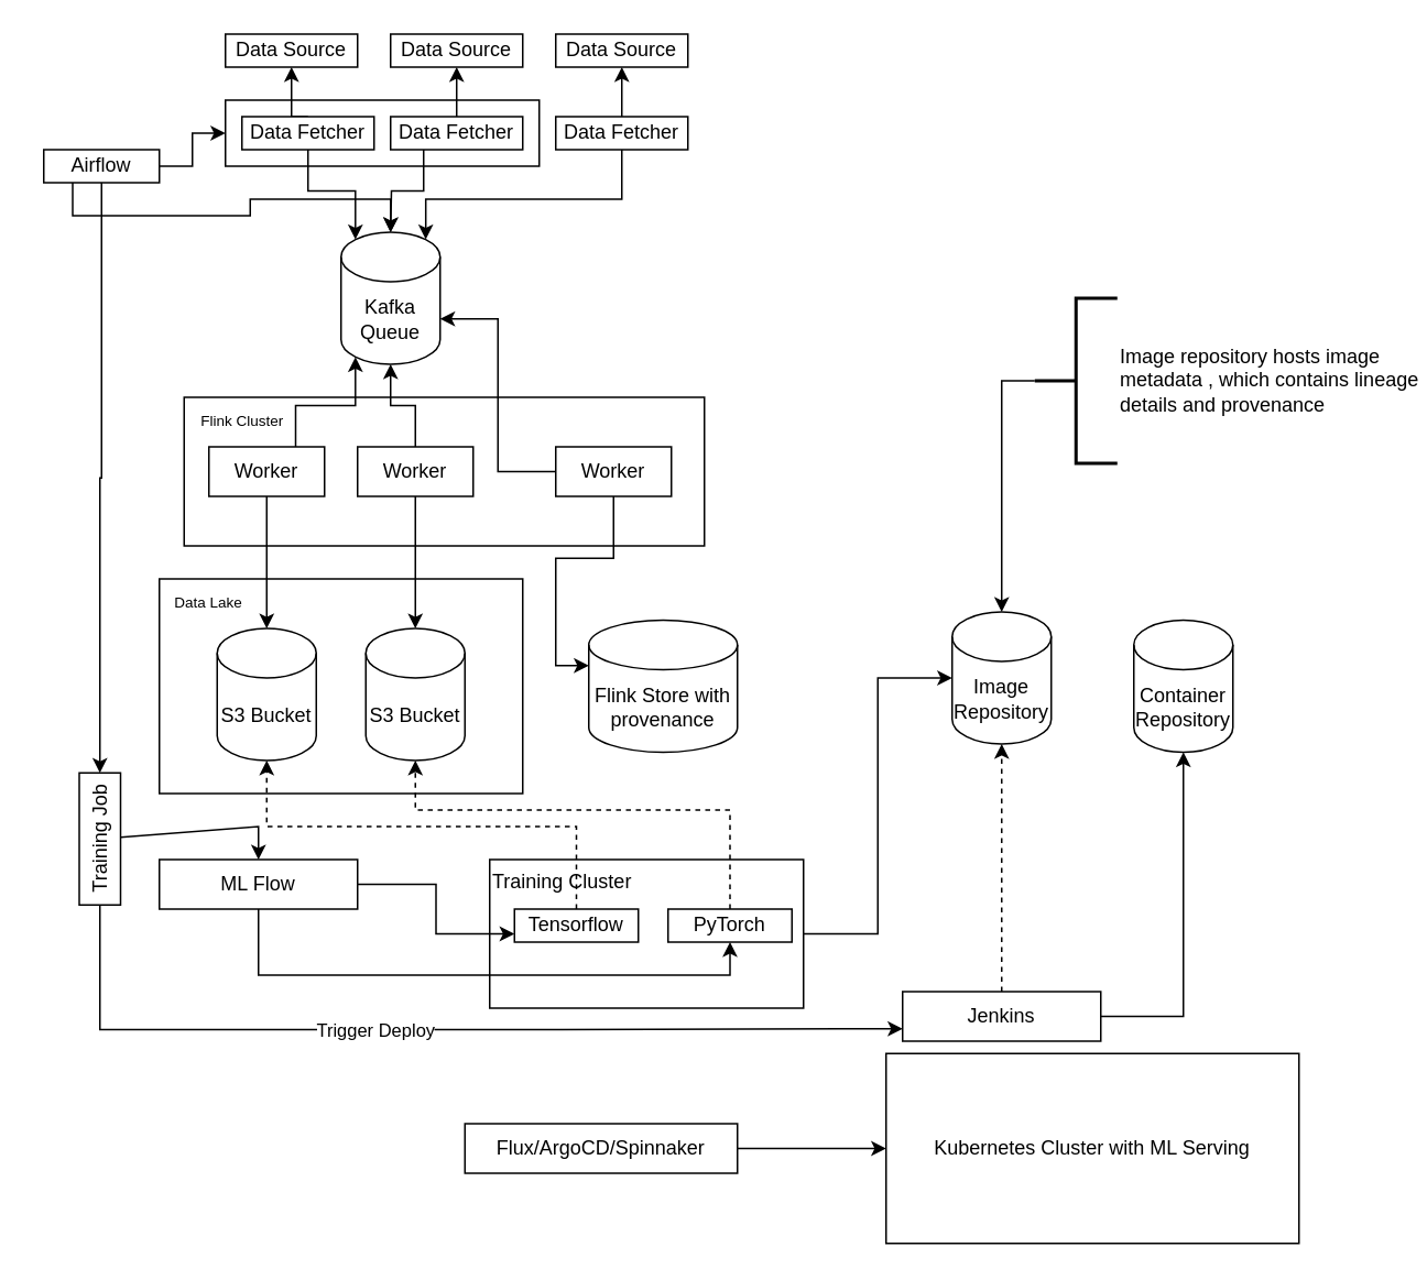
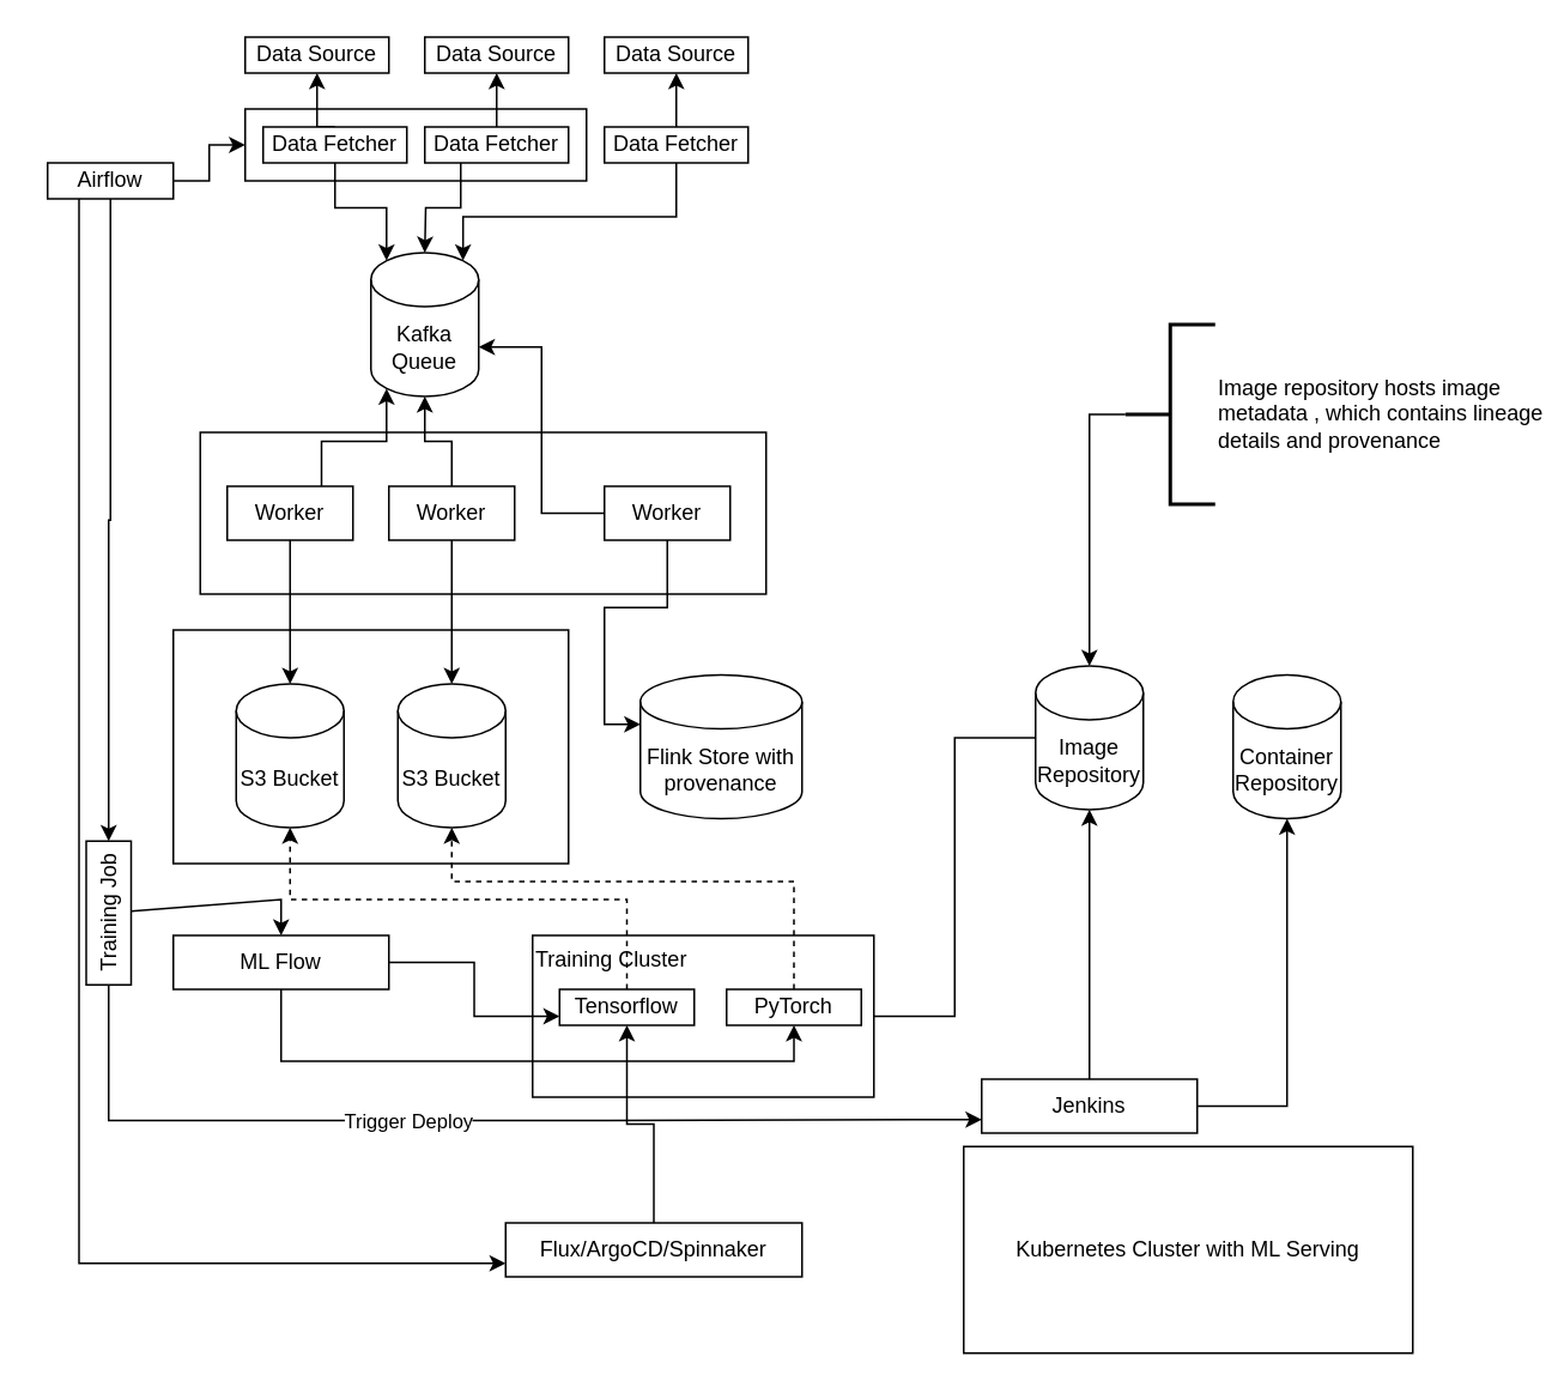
  <mxCell id="0" />
  <mxCell id="1" parent="0" />
  <mxCell id="2" value="Data Source" style="rounded=0;whiteSpace=wrap;html=1;" vertex="1" parent="1"><mxGeometry x="136" y="20" width="80" height="20" as="geometry" /></mxCell>
  <mxCell id="3" value="Data Source" style="rounded=0;whiteSpace=wrap;html=1;" vertex="1" parent="1"><mxGeometry x="236" y="20" width="80" height="20" as="geometry" /></mxCell>
  <mxCell id="4" value="Data Source" style="rounded=0;whiteSpace=wrap;html=1;" vertex="1" parent="1"><mxGeometry x="336" y="20" width="80" height="20" as="geometry" /></mxCell>
  <mxCell id="5" style="edgeStyle=orthogonalEdgeStyle;rounded=0;orthogonalLoop=1;jettySize=auto;html=1;entryX=0;entryY=0.5;entryDx=0;entryDy=0;" edge="1" parent="1" source="8" target="9"><mxGeometry relative="1" as="geometry" /></mxCell>
  <mxCell id="6" style="edgeStyle=orthogonalEdgeStyle;rounded=0;orthogonalLoop=1;jettySize=auto;html=1;" edge="1" parent="1" source="8" target="49"><mxGeometry relative="1" as="geometry" /></mxCell>
- <mxCell id="7" style="edgeStyle=orthogonalEdgeStyle;rounded=0;orthogonalLoop=1;jettySize=auto;html=1;exitX=0.25;exitY=1;exitDx=0;exitDy=0;" edge="1" parent="1" source="8" target="14"><mxGeometry relative="1" as="geometry" /></mxCell>
+ <mxCell id="7" style="edgeStyle=orthogonalEdgeStyle;rounded=0;orthogonalLoop=1;jettySize=auto;html=1;exitX=0.25;exitY=1;exitDx=0;exitDy=0;entryX=0;entryY=0.75;entryDx=0;entryDy=0;" edge="1" parent="1" source="8" target="53"><mxGeometry relative="1" as="geometry" /></mxCell>
  <mxCell id="8" value="Airflow" style="rounded=0;whiteSpace=wrap;html=1;" vertex="1" parent="1"><mxGeometry x="26" y="90" width="70" height="20" as="geometry" /></mxCell>
  <mxCell id="9" value="" style="rounded=0;whiteSpace=wrap;html=1;" vertex="1" parent="1"><mxGeometry x="136" y="60" width="190" height="40" as="geometry" /></mxCell>
  <mxCell id="10" style="edgeStyle=orthogonalEdgeStyle;rounded=0;orthogonalLoop=1;jettySize=auto;html=1;exitX=0.5;exitY=0;exitDx=0;exitDy=0;entryX=0.5;entryY=1;entryDx=0;entryDy=0;" edge="1" parent="1" source="11" target="2"><mxGeometry relative="1" as="geometry" /></mxCell>
  <mxCell id="11" value="Data Fetcher" style="rounded=0;whiteSpace=wrap;html=1;" vertex="1" parent="1"><mxGeometry x="146" y="70" width="80" height="20" as="geometry" /></mxCell>
  <mxCell id="12" style="edgeStyle=orthogonalEdgeStyle;rounded=0;orthogonalLoop=1;jettySize=auto;html=1;entryX=0.5;entryY=1;entryDx=0;entryDy=0;" edge="1" parent="1" source="13" target="3"><mxGeometry relative="1" as="geometry" /></mxCell>
  <mxCell id="13" value="Data Fetcher" style="rounded=0;whiteSpace=wrap;html=1;" vertex="1" parent="1"><mxGeometry x="236" y="70" width="80" height="20" as="geometry" /></mxCell>
  <mxCell id="14" value="Kafka Queue" style="shape=cylinder3;whiteSpace=wrap;html=1;boundedLbl=1;backgroundOutline=1;size=15;" vertex="1" parent="1"><mxGeometry x="206" y="140" width="60" height="80" as="geometry" /></mxCell>
  <mxCell id="15" style="edgeStyle=orthogonalEdgeStyle;rounded=0;orthogonalLoop=1;jettySize=auto;html=1;exitX=0.5;exitY=1;exitDx=0;exitDy=0;entryX=0.145;entryY=0;entryDx=0;entryDy=4.35;entryPerimeter=0;" edge="1" parent="1" source="11" target="14"><mxGeometry relative="1" as="geometry" /></mxCell>
  <mxCell id="16" style="edgeStyle=orthogonalEdgeStyle;rounded=0;orthogonalLoop=1;jettySize=auto;html=1;exitX=0.25;exitY=1;exitDx=0;exitDy=0;" edge="1" parent="1" source="13"><mxGeometry relative="1" as="geometry"><mxPoint x="236" y="140" as="targetPoint" /></mxGeometry></mxCell>
  <mxCell id="17" style="edgeStyle=orthogonalEdgeStyle;rounded=0;orthogonalLoop=1;jettySize=auto;html=1;entryX=0.5;entryY=1;entryDx=0;entryDy=0;" edge="1" parent="1" source="19" target="4"><mxGeometry relative="1" as="geometry" /></mxCell>
  <mxCell id="18" value="" style="rounded=0;whiteSpace=wrap;html=1;" vertex="1" parent="1"><mxGeometry x="111" y="240" width="315" height="90" as="geometry" /></mxCell>
  <mxCell id="19" value="Data Fetcher" style="rounded=0;whiteSpace=wrap;html=1;" vertex="1" parent="1"><mxGeometry x="336" y="70" width="80" height="20" as="geometry" /></mxCell>
  <mxCell id="20" style="edgeStyle=orthogonalEdgeStyle;rounded=0;orthogonalLoop=1;jettySize=auto;html=1;entryX=0.855;entryY=0;entryDx=0;entryDy=4.35;entryPerimeter=0;" edge="1" parent="1" source="19" target="14"><mxGeometry relative="1" as="geometry"><Array as="points"><mxPoint x="376" y="120" /><mxPoint x="257" y="120" /></Array></mxGeometry></mxCell>
- <mxCell id="21" value="Flink Cluster" style="text;html=1;align=center;verticalAlign=middle;whiteSpace=wrap;rounded=0;fontSize=9;" vertex="1" parent="1"><mxGeometry x="111" y="240" width="71" height="30" as="geometry" /></mxCell>
  <mxCell id="22" value="Worker" style="rounded=0;whiteSpace=wrap;html=1;" vertex="1" parent="1"><mxGeometry x="126" y="270" width="70" height="30" as="geometry" /></mxCell>
  <mxCell id="23" value="Worker" style="rounded=0;whiteSpace=wrap;html=1;" vertex="1" parent="1"><mxGeometry x="216" y="270" width="70" height="30" as="geometry" /></mxCell>
  <mxCell id="24" value="" style="rounded=0;whiteSpace=wrap;html=1;align=left;" vertex="1" parent="1"><mxGeometry x="96" y="350" width="220" height="130" as="geometry" /></mxCell>
  <mxCell id="25" value="S3 Bucket" style="shape=cylinder3;whiteSpace=wrap;html=1;boundedLbl=1;backgroundOutline=1;size=15;" vertex="1" parent="1"><mxGeometry x="131" y="380" width="60" height="80" as="geometry" /></mxCell>
  <mxCell id="26" value="S3 Bucket" style="shape=cylinder3;whiteSpace=wrap;html=1;boundedLbl=1;backgroundOutline=1;size=15;" vertex="1" parent="1"><mxGeometry x="221" y="380" width="60" height="80" as="geometry" /></mxCell>
  <mxCell id="27" style="edgeStyle=orthogonalEdgeStyle;rounded=0;orthogonalLoop=1;jettySize=auto;html=1;exitX=0.5;exitY=1;exitDx=0;exitDy=0;entryX=0.5;entryY=0;entryDx=0;entryDy=0;entryPerimeter=0;" edge="1" parent="1" source="22" target="25"><mxGeometry relative="1" as="geometry" /></mxCell>
  <mxCell id="28" style="edgeStyle=orthogonalEdgeStyle;rounded=0;orthogonalLoop=1;jettySize=auto;html=1;entryX=0.5;entryY=0;entryDx=0;entryDy=0;entryPerimeter=0;" edge="1" parent="1" source="23" target="26"><mxGeometry relative="1" as="geometry" /></mxCell>
- <mxCell id="29" value="Data Lake" style="text;html=1;align=center;verticalAlign=middle;whiteSpace=wrap;rounded=0;fontSize=9;" vertex="1" parent="1"><mxGeometry x="96" y="350" width="60" height="30" as="geometry" /></mxCell>
  <mxCell id="30" value="Worker" style="rounded=0;whiteSpace=wrap;html=1;" vertex="1" parent="1"><mxGeometry x="336" y="270" width="70" height="30" as="geometry" /></mxCell>
  <mxCell id="31" value="Flink Store with proven&lt;span style=&quot;background-color: initial;&quot;&gt;ance&lt;/span&gt;" style="shape=cylinder3;whiteSpace=wrap;html=1;boundedLbl=1;backgroundOutline=1;size=15;" vertex="1" parent="1"><mxGeometry x="356" y="375" width="90" height="80" as="geometry" /></mxCell>
  <mxCell id="32" style="edgeStyle=orthogonalEdgeStyle;rounded=0;orthogonalLoop=1;jettySize=auto;html=1;exitX=0.75;exitY=0;exitDx=0;exitDy=0;entryX=0.145;entryY=1;entryDx=0;entryDy=-4.35;entryPerimeter=0;" edge="1" parent="1" source="22" target="14"><mxGeometry relative="1" as="geometry" /></mxCell>
  <mxCell id="33" style="edgeStyle=orthogonalEdgeStyle;rounded=0;orthogonalLoop=1;jettySize=auto;html=1;entryX=0.5;entryY=1;entryDx=0;entryDy=0;entryPerimeter=0;" edge="1" parent="1" source="23" target="14"><mxGeometry relative="1" as="geometry" /></mxCell>
  <mxCell id="34" style="edgeStyle=orthogonalEdgeStyle;rounded=0;orthogonalLoop=1;jettySize=auto;html=1;entryX=1;entryY=0;entryDx=0;entryDy=52.5;entryPerimeter=0;" edge="1" parent="1" source="30" target="14"><mxGeometry relative="1" as="geometry" /></mxCell>
  <mxCell id="35" style="edgeStyle=orthogonalEdgeStyle;rounded=0;orthogonalLoop=1;jettySize=auto;html=1;entryX=0;entryY=0;entryDx=0;entryDy=27.5;entryPerimeter=0;" edge="1" parent="1" source="30" target="31"><mxGeometry relative="1" as="geometry" /></mxCell>
  <mxCell id="36" value="ML Flow" style="rounded=0;whiteSpace=wrap;html=1;" vertex="1" parent="1"><mxGeometry x="96" y="520" width="120" height="30" as="geometry" /></mxCell>
  <mxCell id="37" value="Training Cluster" style="rounded=0;whiteSpace=wrap;html=1;align=left;verticalAlign=top;" vertex="1" parent="1"><mxGeometry x="296" y="520" width="190" height="90" as="geometry" /></mxCell>
  <mxCell id="38" value="Tensorflow" style="rounded=0;whiteSpace=wrap;html=1;" vertex="1" parent="1"><mxGeometry x="311" y="550" width="75" height="20" as="geometry" /></mxCell>
  <mxCell id="39" value="PyTorch" style="rounded=0;whiteSpace=wrap;html=1;" vertex="1" parent="1"><mxGeometry x="404" y="550" width="75" height="20" as="geometry" /></mxCell>
  <mxCell id="40" style="edgeStyle=orthogonalEdgeStyle;rounded=0;orthogonalLoop=1;jettySize=auto;html=1;entryX=0;entryY=0.75;entryDx=0;entryDy=0;labelBorderColor=none;" edge="1" parent="1" source="36" target="38"><mxGeometry relative="1" as="geometry" /></mxCell>
  <mxCell id="41" style="edgeStyle=orthogonalEdgeStyle;rounded=0;orthogonalLoop=1;jettySize=auto;html=1;entryX=0.5;entryY=1;entryDx=0;entryDy=0;" edge="1" parent="1" source="36" target="39"><mxGeometry relative="1" as="geometry"><Array as="points"><mxPoint x="156" y="590" /><mxPoint x="442" y="590" /></Array></mxGeometry></mxCell>
  <mxCell id="42" value="Image Repository" style="shape=cylinder3;whiteSpace=wrap;html=1;boundedLbl=1;backgroundOutline=1;size=15;" vertex="1" parent="1"><mxGeometry x="576" y="370" width="60" height="80" as="geometry" /></mxCell>
  <mxCell id="43" style="edgeStyle=orthogonalEdgeStyle;rounded=0;orthogonalLoop=1;jettySize=auto;html=1;" edge="1" parent="1" source="44" target="50"><mxGeometry relative="1" as="geometry"><mxPoint x="716" y="460" as="targetPoint" /><Array as="points"><mxPoint x="716" y="615" /></Array></mxGeometry></mxCell>
  <mxCell id="44" value="Jenkins" style="rounded=0;whiteSpace=wrap;html=1;" vertex="1" parent="1"><mxGeometry x="546" y="600" width="120" height="30" as="geometry" /></mxCell>
- <mxCell id="45" style="edgeStyle=orthogonalEdgeStyle;rounded=0;orthogonalLoop=1;jettySize=auto;html=1;entryX=0;entryY=0.5;entryDx=0;entryDy=0;entryPerimeter=0;" edge="1" parent="1" source="37" target="42"><mxGeometry relative="1" as="geometry" /></mxCell>
+ <mxCell id="45" style="edgeStyle=orthogonalEdgeStyle;rounded=0;orthogonalLoop=1;jettySize=auto;html=1;entryX=0;entryY=0.5;entryDx=0;entryDy=0;entryPerimeter=0;endArrow=none;" edge="1" parent="1" source="37" target="42"><mxGeometry relative="1" as="geometry" /></mxCell>
  <mxCell id="46" style="edgeStyle=orthogonalEdgeStyle;rounded=0;orthogonalLoop=1;jettySize=auto;html=1;entryX=0.5;entryY=0;entryDx=0;entryDy=0;" edge="1" parent="1" source="49" target="36"><mxGeometry relative="1" as="geometry"><Array as="points"><mxPoint x="156" y="500" /></Array></mxGeometry></mxCell>
  <mxCell id="47" style="edgeStyle=orthogonalEdgeStyle;rounded=0;orthogonalLoop=1;jettySize=auto;html=1;entryX=0;entryY=0.75;entryDx=0;entryDy=0;" edge="1" parent="1" source="49" target="44"><mxGeometry relative="1" as="geometry"><Array as="points"><mxPoint x="60" y="623" /><mxPoint x="324" y="623" /></Array></mxGeometry></mxCell>
  <mxCell id="48" value="Trigger Deploy" style="edgeLabel;html=1;align=center;verticalAlign=middle;resizable=0;points=[];" vertex="1" connectable="0" parent="47"><mxGeometry x="-0.139" relative="1" as="geometry"><mxPoint as="offset" /></mxGeometry></mxCell>
  <mxCell id="49" value="Training Job" style="rounded=0;whiteSpace=wrap;html=1;rotation=-90;" vertex="1" parent="1"><mxGeometry x="20" y="495" width="80" height="25" as="geometry" /></mxCell>
  <mxCell id="50" value="Container Repository" style="shape=cylinder3;whiteSpace=wrap;html=1;boundedLbl=1;backgroundOutline=1;size=15;" vertex="1" parent="1"><mxGeometry x="686" y="375" width="60" height="80" as="geometry" /></mxCell>
- <mxCell id="51" style="edgeStyle=orthogonalEdgeStyle;rounded=0;orthogonalLoop=1;jettySize=auto;html=1;entryX=0.5;entryY=1;entryDx=0;entryDy=0;entryPerimeter=0;dashed=1;" edge="1" parent="1" source="44" target="42"><mxGeometry relative="1" as="geometry" /></mxCell>
- <mxCell id="52" style="edgeStyle=orthogonalEdgeStyle;rounded=0;orthogonalLoop=1;jettySize=auto;html=1;entryX=0;entryY=0.5;entryDx=0;entryDy=0;" edge="1" parent="1" source="53" target="54"><mxGeometry relative="1" as="geometry" /></mxCell>
+ <mxCell id="51" style="edgeStyle=orthogonalEdgeStyle;rounded=0;orthogonalLoop=1;jettySize=auto;html=1;entryX=0.5;entryY=1;entryDx=0;entryDy=0;entryPerimeter=0;" edge="1" parent="1" source="44" target="42"><mxGeometry relative="1" as="geometry" /></mxCell>
+ <mxCell id="52" style="edgeStyle=orthogonalEdgeStyle;rounded=0;orthogonalLoop=1;jettySize=auto;html=1;" edge="1" parent="1" source="53" target="38"><mxGeometry relative="1" as="geometry" /></mxCell>
  <mxCell id="53" value="Flux/ArgoCD/Spinnaker" style="rounded=0;whiteSpace=wrap;html=1;" vertex="1" parent="1"><mxGeometry x="281" y="680" width="165" height="30" as="geometry" /></mxCell>
  <mxCell id="54" value="Kubernetes Cluster with ML Serving" style="rounded=0;whiteSpace=wrap;html=1;" vertex="1" parent="1"><mxGeometry x="536" y="637.5" width="250" height="115" as="geometry" /></mxCell>
  <mxCell id="55" value="Image repository hosts image&amp;nbsp;&lt;div&gt;metadata , which contains lineage&amp;nbsp;&lt;/div&gt;&lt;div&gt;details and provenance&lt;/div&gt;" style="strokeWidth=2;html=1;shape=mxgraph.flowchart.annotation_2;align=left;labelPosition=right;pointerEvents=1;" vertex="1" parent="1"><mxGeometry x="626" y="180" width="50" height="100" as="geometry" /></mxCell>
  <mxCell id="56" style="edgeStyle=orthogonalEdgeStyle;rounded=0;orthogonalLoop=1;jettySize=auto;html=1;entryX=0.5;entryY=0;entryDx=0;entryDy=0;entryPerimeter=0;exitX=0;exitY=0.5;exitDx=0;exitDy=0;exitPerimeter=0;" edge="1" parent="1" source="55" target="42"><mxGeometry relative="1" as="geometry" /></mxCell>
  <mxCell id="57" style="edgeStyle=orthogonalEdgeStyle;rounded=0;orthogonalLoop=1;jettySize=auto;html=1;entryX=0.5;entryY=1;entryDx=0;entryDy=0;entryPerimeter=0;dashed=1;" edge="1" parent="1" source="39" target="26"><mxGeometry relative="1" as="geometry"><Array as="points"><mxPoint x="442" y="490" /><mxPoint x="251" y="490" /></Array></mxGeometry></mxCell>
  <mxCell id="58" style="edgeStyle=orthogonalEdgeStyle;rounded=0;orthogonalLoop=1;jettySize=auto;html=1;entryX=0.5;entryY=1;entryDx=0;entryDy=0;entryPerimeter=0;dashed=1;" edge="1" parent="1" source="38" target="25"><mxGeometry relative="1" as="geometry"><Array as="points"><mxPoint x="349" y="500" /><mxPoint x="161" y="500" /></Array></mxGeometry></mxCell>
